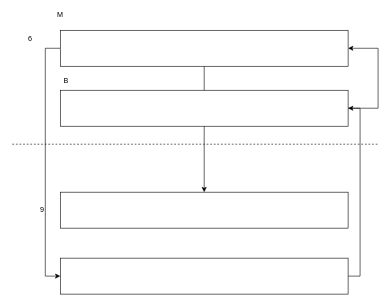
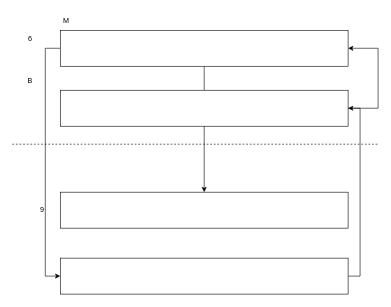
  <mxCell id="0" />
  <mxCell id="1" parent="0" />
  <mxCell id="2" value="" style="edgeStyle=orthogonalEdgeStyle;rounded=0;orthogonalLoop=1;jettySize=auto;html=1;" parent="1" source="4" target="5" edge="1"><mxGeometry relative="1" as="geometry" /></mxCell>
  <mxCell id="3" value="" style="edgeStyle=orthogonalEdgeStyle;rounded=0;orthogonalLoop=1;jettySize=auto;html=1;" parent="1" source="4" target="9" edge="1"><mxGeometry relative="1" as="geometry"><Array as="points"><mxPoint x="75" y="80" /><mxPoint x="75" y="460" /></Array></mxGeometry></mxCell>
  <mxCell id="4" value="" style="rounded=0;whiteSpace=wrap;html=1;" parent="1" vertex="1"><mxGeometry x="100" y="50" width="480" height="60" as="geometry" /></mxCell>
  <mxCell id="5" value="" style="rounded=0;whiteSpace=wrap;html=1;" parent="1" vertex="1"><mxGeometry x="100" y="320" width="480" height="60" as="geometry" /></mxCell>
  <mxCell id="6" value="" style="edgeStyle=orthogonalEdgeStyle;rounded=0;orthogonalLoop=1;jettySize=auto;html=1;entryX=1;entryY=0.5;entryDx=0;entryDy=0;" parent="1" source="7" target="4" edge="1"><mxGeometry relative="1" as="geometry"><mxPoint x="900" y="180" as="targetPoint" /><Array as="points"><mxPoint x="630" y="180" /><mxPoint x="630" y="80" /></Array></mxGeometry></mxCell>
  <mxCell id="7" value="" style="rounded=0;whiteSpace=wrap;html=1;" parent="1" vertex="1"><mxGeometry x="100" y="150" width="480" height="60" as="geometry" /></mxCell>
  <mxCell id="8" value="" style="edgeStyle=orthogonalEdgeStyle;rounded=0;orthogonalLoop=1;jettySize=auto;html=1;entryX=1;entryY=0.5;entryDx=0;entryDy=0;" parent="1" source="9" target="7" edge="1"><mxGeometry relative="1" as="geometry"><mxPoint x="670" y="180" as="targetPoint" /><Array as="points"><mxPoint x="600" y="460" /><mxPoint x="600" y="180" /></Array></mxGeometry></mxCell>
  <mxCell id="9" value="" style="rounded=0;whiteSpace=wrap;html=1;" parent="1" vertex="1"><mxGeometry x="100" y="430" width="480" height="60" as="geometry" /></mxCell>
  <mxCell id="10" value="" style="endArrow=none;dashed=1;html=1;rounded=0;" parent="1" edge="1"><mxGeometry width="50" height="50" relative="1" as="geometry"><mxPoint x="20" y="240" as="sourcePoint" /><mxPoint x="630" y="240" as="targetPoint" /></mxGeometry></mxCell>
- <mxCell id="11" value="M" style="text;html=1;strokeColor=none;fillColor=none;align=center;verticalAlign=middle;whiteSpace=wrap;rounded=0;" parent="1" vertex="1"><mxGeometry x="70" y="10" width="60" height="30" as="geometry" /></mxCell>
+ <mxCell id="11" value="M" style="text;html=1;strokeColor=none;fillColor=none;align=center;verticalAlign=middle;whiteSpace=wrap;rounded=0;" parent="1" vertex="1"><mxGeometry x="80" y="20" width="60" height="30" as="geometry" /></mxCell>
  <mxCell id="12" value="6" style="text;html=1;strokeColor=none;fillColor=none;align=center;verticalAlign=middle;whiteSpace=wrap;rounded=0;" parent="1" vertex="1"><mxGeometry x="20" y="50" width="60" height="30" as="geometry" /></mxCell>
  <mxCell id="13" value="9" style="text;html=1;strokeColor=none;fillColor=none;align=center;verticalAlign=middle;whiteSpace=wrap;rounded=0;" parent="1" vertex="1"><mxGeometry x="40" y="335" width="60" height="30" as="geometry" /></mxCell>
- <mxCell id="14" value="B" style="text;html=1;strokeColor=none;fillColor=none;align=center;verticalAlign=middle;whiteSpace=wrap;rounded=0;" parent="1" vertex="1"><mxGeometry x="80" y="120" width="60" height="30" as="geometry" /></mxCell>
+ <mxCell id="14" value="B" style="text;html=1;strokeColor=none;fillColor=none;align=center;verticalAlign=middle;whiteSpace=wrap;rounded=0;" parent="1" vertex="1"><mxGeometry x="20" y="120" width="60" height="30" as="geometry" /></mxCell>
